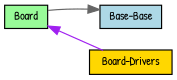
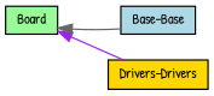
  digraph {
    fontname="Patrick Hand"
    rankdir=LR
    node [color=black fontname="Patrick Hand" fontsize=10 shape=record style=filled]
    edge [dir=back fontname="Patrick Hand" fontsize=10 labelfontname=Helvetica labelfontsize=10 shape=plaintext style=solid]
-   n1 [fillcolor=gold height=0.2 label="Board-Drivers" width=0.4]
+   n1 [fillcolor=gold height=0.2 label="Drivers-Drivers" width=0.4]
    n2 [fillcolor=lightblue height=0.2 label="Base-Base" width=0.4]
    n3 [fillcolor=palegreen fontcolor=black height=0.2 label=Board width=0.4]
    n3 -> n1 [color=purple]
-   n2 -> n3 [color=gray40]
+   n3 -> n2 [color=gray40]
  }
